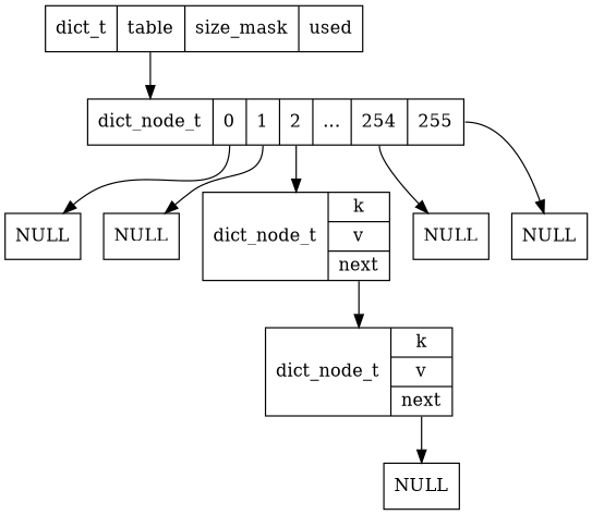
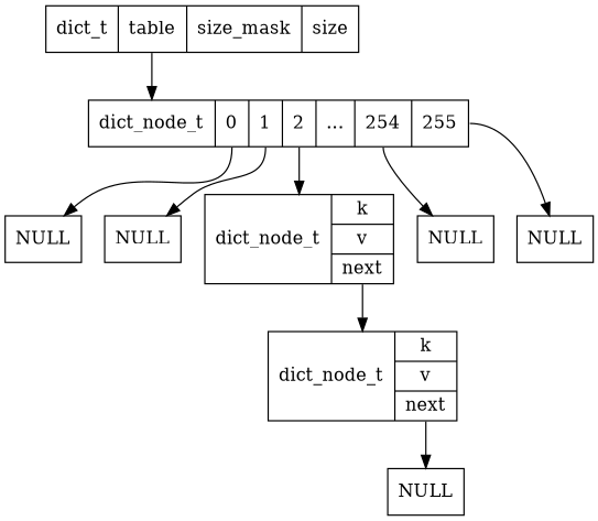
  digraph {
    rankdir=TB
    node [shape=record]
    edge [tailport=f1]
-   n1 [label="<f0> dict_t|<f1> table|<f2> size_mask|<f3> used"]
+   n1 [label="<f0> dict_t|<f1> table|<f2> size_mask|<f3> size"]
    n2 [label="<f0> dict_node_t|<f1> 0|<f2> 1|<f3> 2|<f4> ...|<f5> 254|<f6> 255"]
    n3 [label=NULL]
    n4 [label=NULL]
    n5 [label=NULL]
    n6 [label=NULL]
    n7 [label="<f0> dict_node_t| { k | v | <next>next }"]
    n8 [label="<f0> dict_node_t| { k | v | <next>next }"]
    n9 [label=NULL]
    n1 -> n2 [headport=f0]
    n2 -> n3
    n2 -> n4 [tailport=f2]
    n2 -> n5 [tailport=f5]
    n2 -> n6 [tailport=f6]
    n2 -> n7 [tailport=f3]
    n7 -> n8 [tailport=next]
    n8 -> n9 [tailport=next]
  }
